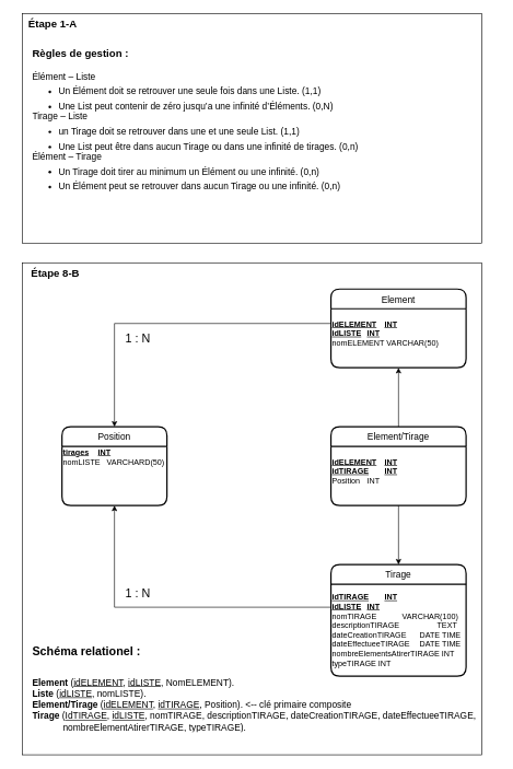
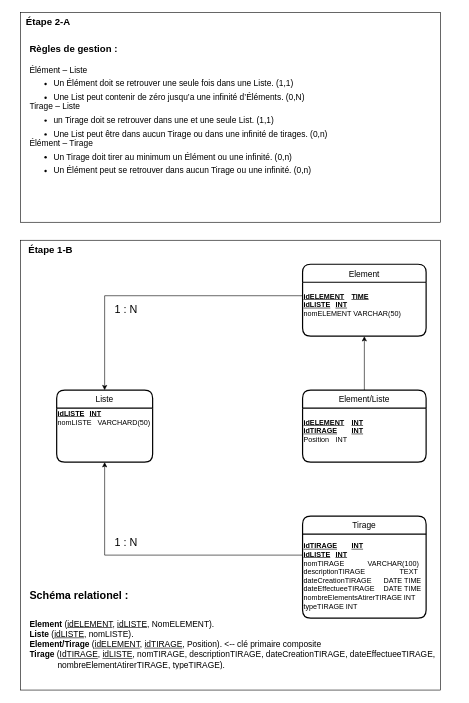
  <mxCell id="0" />
  <mxCell id="1" parent="0" />
  <mxCell id="2" value="" style="rounded=0;whiteSpace=wrap;html=1;fontSize=14;" parent="1" vertex="1"><mxGeometry x="34" y="20" width="700" height="350" as="geometry" /></mxCell>
  <mxCell id="3" value="" style="rounded=0;whiteSpace=wrap;html=1;fontSize=16;" parent="1" vertex="1"><mxGeometry x="34" y="400" width="700" height="750" as="geometry" /></mxCell>
  <mxCell id="4" value="Element" style="swimlane;childLayout=stackLayout;horizontal=1;startSize=30;horizontalStack=0;rounded=1;fontSize=14;fontStyle=0;strokeWidth=2;resizeParent=0;resizeLast=1;shadow=0;dashed=0;align=center;" parent="1" vertex="1"><mxGeometry x="504" y="440" width="206" height="120" as="geometry" /></mxCell>
- <mxCell id="5" value="&lt;u style=&quot;font-weight: bold;&quot;&gt;idELEMENT&lt;span style=&quot;white-space: pre;&quot;&gt;&#09;&lt;/span&gt;INT&lt;br&gt;&lt;/u&gt;&lt;b&gt;&lt;u&gt;idLISTE&lt;span style=&quot;white-space: pre;&quot;&gt;&#09;&lt;/span&gt;INT&lt;br&gt;&lt;/u&gt;&lt;/b&gt;nomELEMENT VARCHAR(50)&lt;br&gt;&lt;br&gt;" style="text;html=1;strokeColor=none;fillColor=none;align=left;verticalAlign=middle;whiteSpace=wrap;rounded=0;" parent="4" vertex="1"><mxGeometry y="30" width="206" height="90" as="geometry" /></mxCell>
+ <mxCell id="5" value="&lt;u style=&quot;font-weight: bold;&quot;&gt;idELEMENT&lt;span style=&quot;white-space: pre;&quot;&gt;&#09;&lt;/span&gt;TIME&lt;br&gt;&lt;/u&gt;&lt;b&gt;&lt;u&gt;idLISTE&lt;span style=&quot;white-space: pre;&quot;&gt;&#09;&lt;/span&gt;INT&lt;br&gt;&lt;/u&gt;&lt;/b&gt;nomELEMENT VARCHAR(50)&lt;br&gt;&lt;br&gt;" style="text;html=1;strokeColor=none;fillColor=none;align=left;verticalAlign=middle;whiteSpace=wrap;rounded=0;" parent="4" vertex="1"><mxGeometry y="30" width="206" height="90" as="geometry" /></mxCell>
  <mxCell id="6" value="Tirage" style="swimlane;childLayout=stackLayout;horizontal=1;startSize=30;horizontalStack=0;rounded=1;fontSize=14;fontStyle=0;strokeWidth=2;resizeParent=0;resizeLast=1;shadow=0;dashed=0;align=center;" parent="1" vertex="1"><mxGeometry x="504" y="860" width="206" height="170" as="geometry" /></mxCell>
  <mxCell id="7" value="&lt;u style=&quot;font-weight: bold;&quot;&gt;idTIRAGE&lt;span style=&quot;white-space: pre;&quot;&gt;&#09;&lt;/span&gt;INT&lt;br&gt;&lt;/u&gt;&lt;b&gt;&lt;u&gt;idLISTE&lt;span style=&quot;white-space: pre;&quot;&gt;&#09;&lt;/span&gt;INT&lt;/u&gt;&lt;/b&gt;&lt;br&gt;nomTIRAGE&lt;span style=&quot;white-space: pre;&quot;&gt;&#09;&lt;span style=&quot;white-space: pre;&quot;&gt;&#09;&lt;/span&gt;&lt;/span&gt;VARCHAR(100)&lt;br&gt;descriptionTIRAGE&lt;span style=&quot;white-space: pre;&quot;&gt;&#09;&lt;span style=&quot;white-space: pre;&quot;&gt;&#09;&lt;/span&gt;&lt;span style=&quot;white-space: pre;&quot;&gt;&#09;&lt;/span&gt;&lt;/span&gt;TEXT&lt;br&gt;dateCreationTIRAGE&lt;span style=&quot;white-space: pre;&quot;&gt;&#09;&lt;/span&gt;DATE TIME&lt;br&gt;dateEffectueeTIRAGE&lt;span style=&quot;white-space: pre;&quot;&gt;&#09;&lt;/span&gt;DATE TIME&lt;br&gt;nombreElementsAtirerTIRAGE INT&lt;br&gt;typeTIRAGE INT&lt;span style=&quot;white-space: pre;&quot;&gt;&#09;&lt;/span&gt;" style="text;html=1;strokeColor=none;fillColor=none;align=left;verticalAlign=middle;whiteSpace=wrap;rounded=0;" parent="6" vertex="1"><mxGeometry y="30" width="206" height="140" as="geometry" /></mxCell>
  <mxCell id="8" style="edgeStyle=orthogonalEdgeStyle;rounded=0;orthogonalLoop=1;jettySize=auto;html=1;exitX=0.5;exitY=0;exitDx=0;exitDy=0;entryX=0.5;entryY=1;entryDx=0;entryDy=0;" parent="1" source="9" target="5" edge="1"><mxGeometry relative="1" as="geometry" /></mxCell>
- <mxCell id="9" value="Element/Tirage" style="swimlane;childLayout=stackLayout;horizontal=1;startSize=30;horizontalStack=0;rounded=1;fontSize=14;fontStyle=0;strokeWidth=2;resizeParent=0;resizeLast=1;shadow=0;dashed=0;align=center;" parent="1" vertex="1"><mxGeometry x="504" y="650" width="206" height="120" as="geometry" /></mxCell>
+ <mxCell id="9" value="Element/Liste" style="swimlane;childLayout=stackLayout;horizontal=1;startSize=30;horizontalStack=0;rounded=1;fontSize=14;fontStyle=0;strokeWidth=2;resizeParent=0;resizeLast=1;shadow=0;dashed=0;align=center;" parent="1" vertex="1"><mxGeometry x="504" y="650" width="206" height="120" as="geometry" /></mxCell>
  <mxCell id="10" value="&lt;u&gt;&lt;b&gt;idELEMENT&lt;span style=&quot;white-space: pre;&quot;&gt;&#09;&lt;/span&gt;INT&lt;/b&gt;&lt;/u&gt;&lt;br&gt;&lt;b&gt;&lt;u&gt;idTIRAGE&lt;span style=&quot;white-space: pre;&quot;&gt;&#09;&lt;/span&gt;INT&lt;/u&gt;&lt;/b&gt;&lt;br&gt;Position&lt;span style=&quot;white-space: pre;&quot;&gt;&#09;&lt;/span&gt;INT&lt;br&gt;&lt;br&gt;" style="text;html=1;strokeColor=none;fillColor=none;align=left;verticalAlign=middle;whiteSpace=wrap;rounded=0;" parent="9" vertex="1"><mxGeometry y="30" width="206" height="90" as="geometry" /></mxCell>
- <mxCell id="11" value="Position" style="swimlane;childLayout=stackLayout;horizontal=1;startSize=30;horizontalStack=0;rounded=1;fontSize=14;fontStyle=0;strokeWidth=2;resizeParent=0;resizeLast=1;shadow=0;dashed=0;align=center;" parent="1" vertex="1"><mxGeometry x="94" y="650" width="160" height="120" as="geometry" /></mxCell>
- <mxCell id="12" value="&lt;div style=&quot;&quot;&gt;&lt;b style=&quot;background-color: initial; text-decoration-line: underline;&quot;&gt;tirages&lt;span style=&quot;white-space: pre;&quot;&gt;&#09;&lt;/span&gt;INT&lt;/b&gt;&lt;/div&gt;&lt;span style=&quot;&quot;&gt;&lt;div style=&quot;&quot;&gt;&lt;span style=&quot;background-color: initial;&quot;&gt;nomLISTE&amp;nbsp; &amp;nbsp;VARCHARD(50)&lt;/span&gt;&lt;/div&gt;&lt;div style=&quot;&quot;&gt;&lt;span style=&quot;background-color: initial;&quot;&gt;&lt;br&gt;&lt;/span&gt;&lt;/div&gt;&lt;div style=&quot;&quot;&gt;&lt;span style=&quot;background-color: initial;&quot;&gt;&lt;br&gt;&lt;/span&gt;&lt;/div&gt;&lt;div style=&quot;&quot;&gt;&lt;span style=&quot;background-color: initial;&quot;&gt;&lt;br&gt;&lt;/span&gt;&lt;/div&gt;&lt;div style=&quot;&quot;&gt;&lt;span style=&quot;background-color: initial;&quot;&gt;&lt;br&gt;&lt;/span&gt;&lt;/div&gt;&lt;/span&gt;" style="text;html=1;strokeColor=none;fillColor=none;align=left;verticalAlign=middle;whiteSpace=wrap;rounded=0;" parent="11" vertex="1"><mxGeometry y="30" width="160" height="90" as="geometry" /></mxCell>
+ <mxCell id="11" value="Liste" style="swimlane;childLayout=stackLayout;horizontal=1;startSize=30;horizontalStack=0;rounded=1;fontSize=14;fontStyle=0;strokeWidth=2;resizeParent=0;resizeLast=1;shadow=0;dashed=0;align=center;" parent="1" vertex="1"><mxGeometry x="94" y="650" width="160" height="120" as="geometry" /></mxCell>
+ <mxCell id="12" value="&lt;div style=&quot;&quot;&gt;&lt;b style=&quot;background-color: initial; text-decoration-line: underline;&quot;&gt;idLISTE&lt;span style=&quot;white-space: pre;&quot;&gt;&#09;&lt;/span&gt;INT&lt;/b&gt;&lt;/div&gt;&lt;span style=&quot;&quot;&gt;&lt;div style=&quot;&quot;&gt;&lt;span style=&quot;background-color: initial;&quot;&gt;nomLISTE&amp;nbsp; &amp;nbsp;VARCHARD(50)&lt;/span&gt;&lt;/div&gt;&lt;div style=&quot;&quot;&gt;&lt;span style=&quot;background-color: initial;&quot;&gt;&lt;br&gt;&lt;/span&gt;&lt;/div&gt;&lt;div style=&quot;&quot;&gt;&lt;span style=&quot;background-color: initial;&quot;&gt;&lt;br&gt;&lt;/span&gt;&lt;/div&gt;&lt;div style=&quot;&quot;&gt;&lt;span style=&quot;background-color: initial;&quot;&gt;&lt;br&gt;&lt;/span&gt;&lt;/div&gt;&lt;div style=&quot;&quot;&gt;&lt;span style=&quot;background-color: initial;&quot;&gt;&lt;br&gt;&lt;/span&gt;&lt;/div&gt;&lt;/span&gt;" style="text;html=1;strokeColor=none;fillColor=none;align=left;verticalAlign=middle;whiteSpace=wrap;rounded=0;" parent="11" vertex="1"><mxGeometry y="30" width="160" height="90" as="geometry" /></mxCell>
  <mxCell id="13" style="edgeStyle=orthogonalEdgeStyle;rounded=0;orthogonalLoop=1;jettySize=auto;html=1;exitX=0;exitY=0.25;exitDx=0;exitDy=0;entryX=0.5;entryY=0;entryDx=0;entryDy=0;" parent="1" source="5" target="11" edge="1"><mxGeometry relative="1" as="geometry" /></mxCell>
  <mxCell id="14" style="edgeStyle=orthogonalEdgeStyle;rounded=0;orthogonalLoop=1;jettySize=auto;html=1;exitX=0;exitY=0.25;exitDx=0;exitDy=0;entryX=0.5;entryY=1;entryDx=0;entryDy=0;" parent="1" source="7" target="12" edge="1"><mxGeometry relative="1" as="geometry" /></mxCell>
- <mxCell id="15" value="&lt;b&gt;&lt;font style=&quot;font-size: 16px;&quot;&gt;Étape 8-B&lt;/font&gt;&lt;/b&gt;" style="text;html=1;strokeColor=none;fillColor=none;align=center;verticalAlign=middle;whiteSpace=wrap;rounded=0;" parent="1" vertex="1"><mxGeometry x="34" y="400" width="100" height="30" as="geometry" /></mxCell>
+ <mxCell id="15" value="&lt;b&gt;&lt;font style=&quot;font-size: 16px;&quot;&gt;Étape 1-B&lt;/font&gt;&lt;/b&gt;" style="text;html=1;strokeColor=none;fillColor=none;align=center;verticalAlign=middle;whiteSpace=wrap;rounded=0;" parent="1" vertex="1"><mxGeometry x="34" y="400" width="100" height="30" as="geometry" /></mxCell>
  <mxCell id="16" value="&lt;h1 style=&quot;&quot;&gt;&lt;font style=&quot;font-size: 16px;&quot;&gt;Règles de gestion :&lt;/font&gt;&lt;/h1&gt;&lt;p style=&quot;margin-bottom: 0cm; line-height: 1px; background: transparent; font-size: 14px;&quot;&gt;&lt;font style=&quot;font-size: 14px;&quot;&gt;Élément – Liste&lt;/font&gt;&lt;/p&gt;&lt;ul style=&quot;font-size: 14px;&quot;&gt;&lt;li&gt;&lt;p style=&quot;margin-bottom: 0cm; line-height: 1px; background: transparent;&quot;&gt;&lt;font style=&quot;font-size: 14px;&quot;&gt;Un Élément doit se retrouver une seule fois dans une Liste. (1,1)&lt;/font&gt;&lt;/p&gt;&lt;/li&gt;&lt;li&gt;&lt;p style=&quot;margin-bottom: 0cm; line-height: 1px; background: transparent;&quot;&gt;&lt;font style=&quot;font-size: 14px;&quot;&gt;Une List peut contenir de zéro jusqu’a une infinité d’Éléments. (0,N)&lt;/font&gt;&lt;/p&gt;&lt;/li&gt;&lt;/ul&gt;&lt;p style=&quot;margin-bottom: 0cm; line-height: 1px; background: transparent; font-size: 14px;&quot;&gt;&lt;font style=&quot;font-size: 14px;&quot;&gt;Tirage – Liste&lt;/font&gt;&lt;/p&gt;&lt;ul style=&quot;font-size: 14px;&quot;&gt;&lt;li&gt;&lt;p style=&quot;margin-bottom: 0cm; line-height: 1px; background: transparent;&quot;&gt;&lt;font style=&quot;font-size: 14px;&quot;&gt;un Tirage doit se retrouver dans une et une seule List. (1,1)&lt;/font&gt;&lt;/p&gt;&lt;/li&gt;&lt;li&gt;&lt;p style=&quot;margin-bottom: 0cm; line-height: 1px; background: transparent;&quot;&gt;&lt;font style=&quot;font-size: 14px;&quot;&gt;Une List peut être dans aucun Tirage ou dans une infinité de tirages. (0,n)&lt;/font&gt;&lt;/p&gt;&lt;/li&gt;&lt;/ul&gt;&lt;p style=&quot;margin-bottom: 0cm; line-height: 1px; background: transparent; font-size: 14px;&quot;&gt;&lt;font style=&quot;font-size: 14px;&quot;&gt;Élément – Tirage&lt;/font&gt;&lt;/p&gt;&lt;ul style=&quot;font-size: 14px;&quot;&gt;&lt;li style=&quot;&quot;&gt;&lt;p style=&quot;margin-bottom: 0cm; line-height: 1px; background: transparent;&quot;&gt;&lt;font style=&quot;font-size: 14px;&quot;&gt;Un Tirage doit tirer au minimum un Élément ou une infinité. (0,n)&lt;/font&gt;&lt;/p&gt;&lt;/li&gt;&lt;li style=&quot;&quot;&gt;&lt;p style=&quot;margin-bottom: 0cm; line-height: 1px; background: transparent;&quot;&gt;&lt;font style=&quot;font-size: 14px;&quot;&gt;Un Élément peut se retrouver dans aucun Tirage ou une infinité. (0,n)&lt;/font&gt;&lt;/p&gt;&lt;/li&gt;&lt;/ul&gt;" style="text;html=1;strokeColor=none;fillColor=none;spacing=5;spacingTop=-20;whiteSpace=wrap;overflow=hidden;rounded=0;fontSize=16;" parent="1" vertex="1"><mxGeometry x="44" y="45" width="650" height="300" as="geometry" /></mxCell>
- <mxCell id="17" value="&lt;b&gt;&lt;font style=&quot;font-size: 16px;&quot;&gt;Étape 1-A&lt;/font&gt;&lt;/b&gt;" style="text;html=1;strokeColor=none;fillColor=none;align=center;verticalAlign=middle;whiteSpace=wrap;rounded=0;" parent="1" vertex="1"><mxGeometry x="20" y="20" width="120" height="30" as="geometry" /></mxCell>
+ <mxCell id="17" value="&lt;b&gt;&lt;font style=&quot;font-size: 16px;&quot;&gt;Étape 2-A&lt;/font&gt;&lt;/b&gt;" style="text;html=1;strokeColor=none;fillColor=none;align=center;verticalAlign=middle;whiteSpace=wrap;rounded=0;" parent="1" vertex="1"><mxGeometry x="20" y="20" width="120" height="30" as="geometry" /></mxCell>
  <mxCell id="18" value="&lt;h1 style=&quot;font-size: 18px;&quot;&gt;&lt;span style=&quot;background-color: initial;&quot;&gt;&lt;font style=&quot;font-size: 18px;&quot;&gt;Schéma relationel :&lt;/font&gt;&lt;/span&gt;&lt;/h1&gt;&lt;div&gt;&lt;br&gt;&lt;/div&gt;&lt;div&gt;&lt;b&gt;Element&lt;/b&gt;&lt;span style=&quot;font-weight: 400;&quot;&gt; (&lt;u&gt;idELEMENT&lt;/u&gt;, &lt;u&gt;idLISTE&lt;/u&gt;, NomELEMENT).&lt;/span&gt;&lt;/div&gt;&lt;div&gt;&lt;b&gt;Liste&lt;/b&gt;&lt;span style=&quot;font-weight: 400;&quot;&gt; (&lt;u&gt;idLISTE&lt;/u&gt;, nomLISTE).&lt;/span&gt;&lt;/div&gt;&lt;div&gt;&lt;b&gt;Element/Tirage&lt;/b&gt;&lt;span style=&quot;font-weight: 400;&quot;&gt; (&lt;u&gt;idELEMENT&lt;/u&gt;, &lt;u&gt;idTIRAGE&lt;/u&gt;, Position). &amp;lt;-- clé primaire composite&lt;/span&gt;&lt;/div&gt;&lt;div&gt;&lt;b&gt;Tirage&lt;/b&gt;&lt;span style=&quot;font-weight: 400;&quot;&gt; (&lt;u&gt;IdTIRAGE&lt;/u&gt;, &lt;u&gt;idLISTE&lt;/u&gt;, nomTIRAGE, descriptionTIRAGE, dateCreationTIRAGE, dateEffectueeTIRAGE, &lt;span style=&quot;white-space: pre;&quot;&gt;&#09;&lt;/span&gt;&amp;nbsp; &amp;nbsp; &amp;nbsp; &amp;nbsp; &amp;nbsp; &amp;nbsp; &amp;nbsp; &amp;nbsp; &amp;nbsp; nombreElementAtirerTIRAGE, typeTIRAGE).&lt;/span&gt;&lt;/div&gt;" style="text;html=1;strokeColor=none;fillColor=none;spacing=5;spacingTop=-20;whiteSpace=wrap;overflow=hidden;rounded=0;fontSize=14;" parent="1" vertex="1"><mxGeometry x="44" y="980" width="716" height="160" as="geometry" /></mxCell>
  <mxCell id="19" value="1 : N" style="text;html=1;strokeColor=none;fillColor=none;align=center;verticalAlign=middle;whiteSpace=wrap;rounded=0;fontSize=18;" parent="1" vertex="1"><mxGeometry x="180" y="890" width="60" height="30" as="geometry" /></mxCell>
  <mxCell id="20" value="1 : N" style="text;html=1;strokeColor=none;fillColor=none;align=center;verticalAlign=middle;whiteSpace=wrap;rounded=0;fontSize=18;" parent="1" vertex="1"><mxGeometry x="180" y="500" width="60" height="30" as="geometry" /></mxCell>
- <mxCell id="21" style="edgeStyle=orthogonalEdgeStyle;rounded=0;orthogonalLoop=1;jettySize=auto;html=1;exitX=0.5;exitY=1;exitDx=0;exitDy=0;" edge="1" parent="1" source="10" target="6"><mxGeometry relative="1" as="geometry" /></mxCell>
